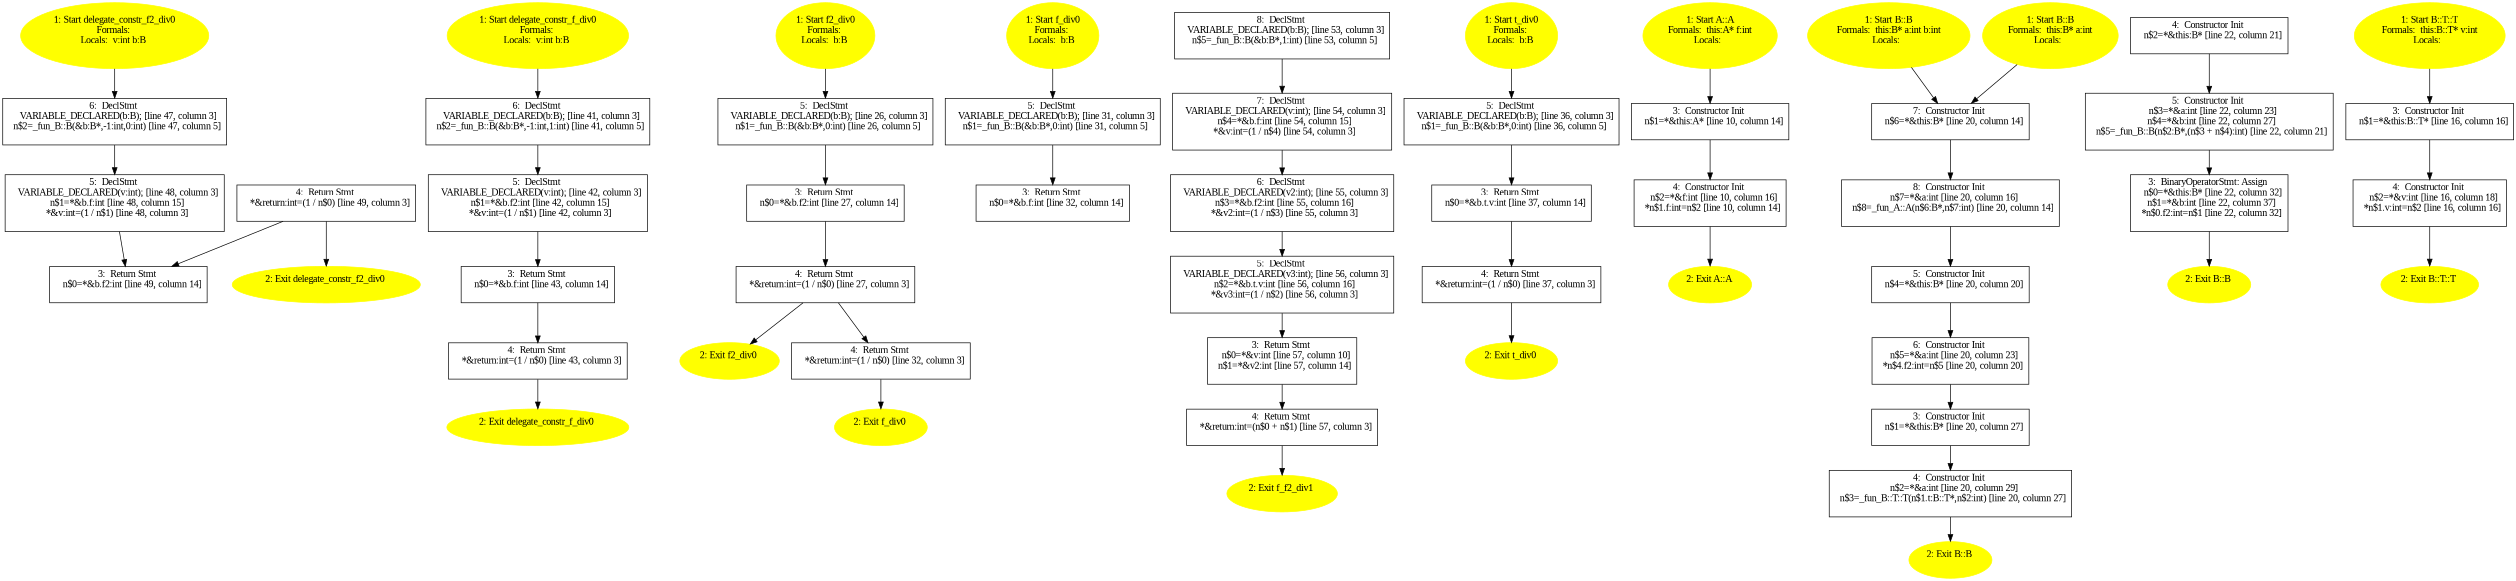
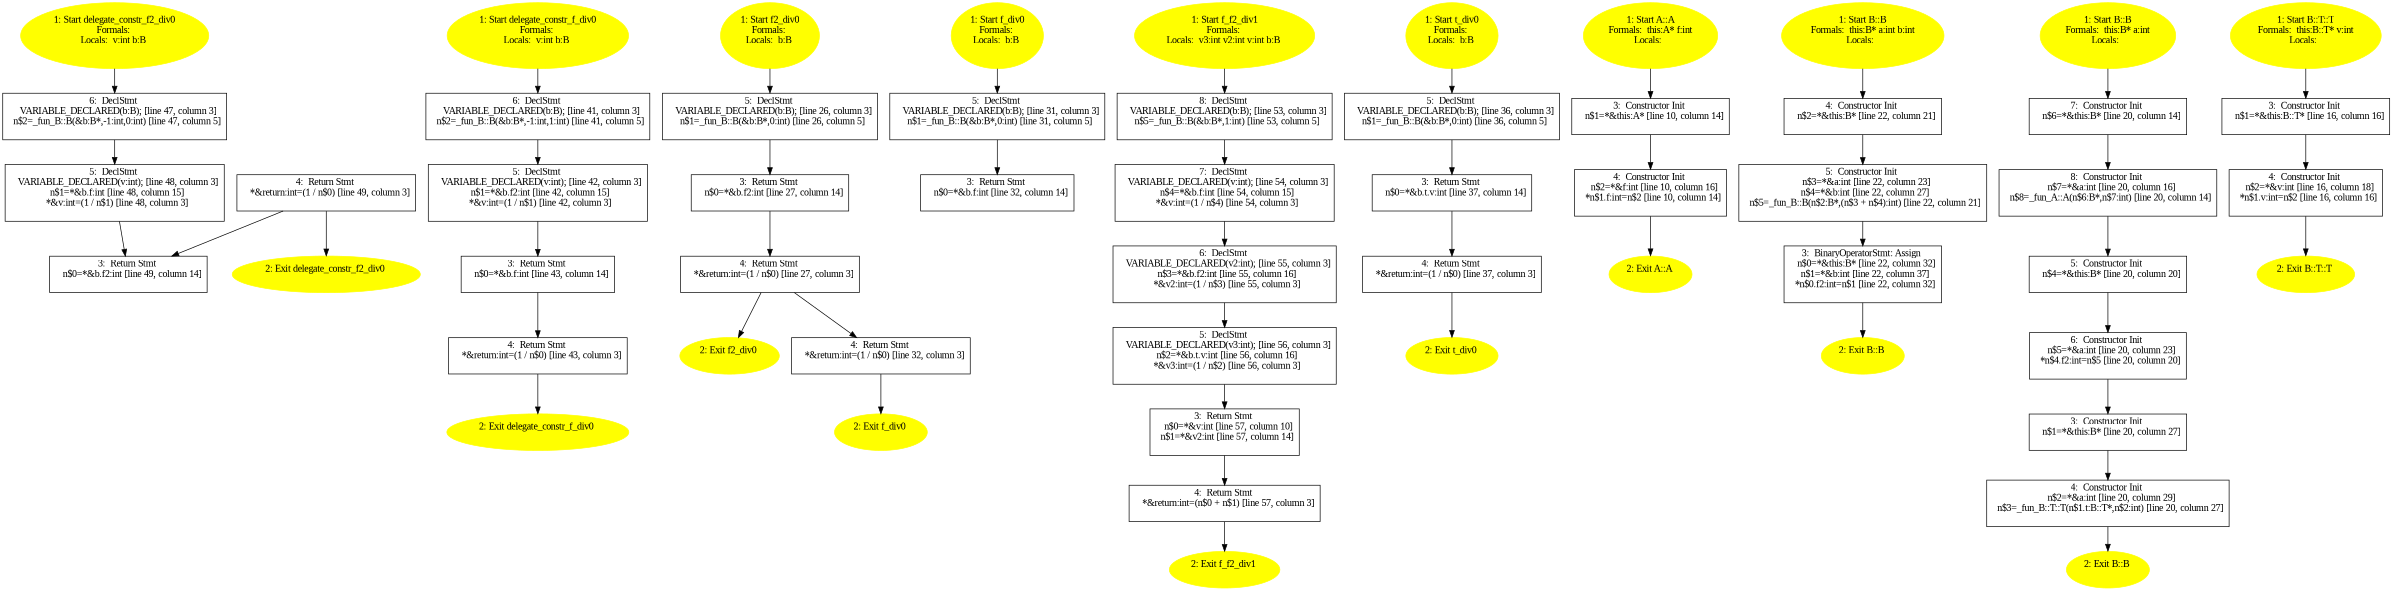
  digraph {
    fontname="Liberation Serif"
    node [fontname="Liberation Serif" shape=box]
    edge [fontname="Liberation Serif"]
    n1 [color=yellow label="1: Start delegate_constr_f2_div0\nFormals: \nLocals:  v:int b:B \n  " style=filled shape=""]
    n2 [label="6:  DeclStmt \n   VARIABLE_DECLARED(b:B); [line 47, column 3]\n  n$2=_fun_B::B(&b:B*,-1:int,0:int) [line 47, column 5]\n "]
    n3 [label="5:  DeclStmt \n   VARIABLE_DECLARED(v:int); [line 48, column 3]\n  n$1=*&b.f:int [line 48, column 15]\n  *&v:int=(1 / n$1) [line 48, column 3]\n "]
    n4 [label="3:  Return Stmt \n   n$0=*&b.f2:int [line 49, column 14]\n "]
    n5 [color=yellow label="2: Exit delegate_constr_f2_div0 \n  " style=filled shape=""]
    n6 [label="4:  Return Stmt \n   *&return:int=(1 / n$0) [line 49, column 3]\n "]
    n7 [color=yellow label="1: Start delegate_constr_f_div0\nFormals: \nLocals:  v:int b:B \n  " style=filled shape=""]
    n8 [label="6:  DeclStmt \n   VARIABLE_DECLARED(b:B); [line 41, column 3]\n  n$2=_fun_B::B(&b:B*,-1:int,1:int) [line 41, column 5]\n "]
    n9 [label="5:  DeclStmt \n   VARIABLE_DECLARED(v:int); [line 42, column 3]\n  n$1=*&b.f2:int [line 42, column 15]\n  *&v:int=(1 / n$1) [line 42, column 3]\n "]
    n10 [label="3:  Return Stmt \n   n$0=*&b.f:int [line 43, column 14]\n "]
    n11 [color=yellow label="2: Exit delegate_constr_f_div0 \n  " style=filled shape=""]
    n12 [label="4:  Return Stmt \n   *&return:int=(1 / n$0) [line 43, column 3]\n "]
    n13 [color=yellow label="1: Start f2_div0\nFormals: \nLocals:  b:B \n  " style=filled shape=""]
    n14 [label="5:  DeclStmt \n   VARIABLE_DECLARED(b:B); [line 26, column 3]\n  n$1=_fun_B::B(&b:B*,0:int) [line 26, column 5]\n "]
    n15 [label="3:  Return Stmt \n   n$0=*&b.f2:int [line 27, column 14]\n "]
    n16 [label="4:  Return Stmt \n   *&return:int=(1 / n$0) [line 27, column 3]\n "]
    n17 [color=yellow label="2: Exit f2_div0 \n  " style=filled shape=""]
    n18 [label="4:  Return Stmt \n   *&return:int=(1 / n$0) [line 32, column 3]\n "]
    n19 [color=yellow label="1: Start f_div0\nFormals: \nLocals:  b:B \n  " style=filled shape=""]
    n20 [label="5:  DeclStmt \n   VARIABLE_DECLARED(b:B); [line 31, column 3]\n  n$1=_fun_B::B(&b:B*,0:int) [line 31, column 5]\n "]
    n21 [label="3:  Return Stmt \n   n$0=*&b.f:int [line 32, column 14]\n "]
    n22 [color=yellow label="2: Exit f_div0 \n  " style=filled shape=""]
+   n23 [color=yellow label="1: Start f_f2_div1\nFormals: \nLocals:  v3:int v2:int v:int b:B \n  " style=filled shape=""]
    n24 [label="8:  DeclStmt \n   VARIABLE_DECLARED(b:B); [line 53, column 3]\n  n$5=_fun_B::B(&b:B*,1:int) [line 53, column 5]\n "]
    n25 [label="7:  DeclStmt \n   VARIABLE_DECLARED(v:int); [line 54, column 3]\n  n$4=*&b.f:int [line 54, column 15]\n  *&v:int=(1 / n$4) [line 54, column 3]\n "]
    n26 [label="6:  DeclStmt \n   VARIABLE_DECLARED(v2:int); [line 55, column 3]\n  n$3=*&b.f2:int [line 55, column 16]\n  *&v2:int=(1 / n$3) [line 55, column 3]\n "]
    n27 [color=yellow label="2: Exit f_f2_div1 \n  " style=filled shape=""]
    n28 [label="3:  Return Stmt \n   n$0=*&v:int [line 57, column 10]\n  n$1=*&v2:int [line 57, column 14]\n "]
    n29 [label="4:  Return Stmt \n   *&return:int=(n$0 + n$1) [line 57, column 3]\n "]
    n30 [label="5:  DeclStmt \n   VARIABLE_DECLARED(v3:int); [line 56, column 3]\n  n$2=*&b.t.v:int [line 56, column 16]\n  *&v3:int=(1 / n$2) [line 56, column 3]\n "]
    n31 [color=yellow label="1: Start t_div0\nFormals: \nLocals:  b:B \n  " style=filled shape=""]
    n32 [label="5:  DeclStmt \n   VARIABLE_DECLARED(b:B); [line 36, column 3]\n  n$1=_fun_B::B(&b:B*,0:int) [line 36, column 5]\n "]
    n33 [label="3:  Return Stmt \n   n$0=*&b.t.v:int [line 37, column 14]\n "]
    n34 [label="4:  Return Stmt \n   *&return:int=(1 / n$0) [line 37, column 3]\n "]
    n35 [color=yellow label="2: Exit t_div0 \n  " style=filled shape=""]
    n36 [color=yellow label="1: Start A::A\nFormals:  this:A* f:int\nLocals:  \n  " style=filled shape=""]
    n37 [label="3:  Constructor Init \n   n$1=*&this:A* [line 10, column 14]\n "]
    n38 [label="4:  Constructor Init \n   n$2=*&f:int [line 10, column 16]\n  *n$1.f:int=n$2 [line 10, column 14]\n "]
    n39 [color=yellow label="2: Exit A::A \n  " style=filled shape=""]
    n40 [color=yellow label="1: Start B::B\nFormals:  this:B* a:int b:int\nLocals:  \n  " style=filled shape=""]
    n41 [label="4:  Constructor Init \n   n$2=*&this:B* [line 22, column 21]\n "]
    n42 [label="5:  Constructor Init \n   n$3=*&a:int [line 22, column 23]\n  n$4=*&b:int [line 22, column 27]\n  n$5=_fun_B::B(n$2:B*,(n$3 + n$4):int) [line 22, column 21]\n "]
    n43 [label="3:  BinaryOperatorStmt: Assign \n   n$0=*&this:B* [line 22, column 32]\n  n$1=*&b:int [line 22, column 37]\n  *n$0.f2:int=n$1 [line 22, column 32]\n "]
    n44 [color=yellow label="2: Exit B::B \n  " style=filled shape=""]
    n45 [color=yellow label="1: Start B::B\nFormals:  this:B* a:int\nLocals:  \n  " style=filled shape=""]
    n46 [label="7:  Constructor Init \n   n$6=*&this:B* [line 20, column 14]\n "]
    n47 [label="8:  Constructor Init \n   n$7=*&a:int [line 20, column 16]\n  n$8=_fun_A::A(n$6:B*,n$7:int) [line 20, column 14]\n "]
    n48 [label="5:  Constructor Init \n   n$4=*&this:B* [line 20, column 20]\n "]
    n49 [color=yellow label="2: Exit B::B \n  " style=filled shape=""]
    n50 [label="3:  Constructor Init \n   n$1=*&this:B* [line 20, column 27]\n "]
    n51 [label="4:  Constructor Init \n   n$2=*&a:int [line 20, column 29]\n  n$3=_fun_B::T::T(n$1.t:B::T*,n$2:int) [line 20, column 27]\n "]
    n52 [label="6:  Constructor Init \n   n$5=*&a:int [line 20, column 23]\n  *n$4.f2:int=n$5 [line 20, column 20]\n "]
    n53 [color=yellow label="1: Start B::T::T\nFormals:  this:B::T* v:int\nLocals:  \n  " style=filled shape=""]
    n54 [label="3:  Constructor Init \n   n$1=*&this:B::T* [line 16, column 16]\n "]
    n55 [label="4:  Constructor Init \n   n$2=*&v:int [line 16, column 18]\n  *n$1.v:int=n$2 [line 16, column 16]\n "]
    n56 [color=yellow label="2: Exit B::T::T \n  " style=filled shape=""]
    n1 -> n2
    n2 -> n3
    n3 -> n4
    n6 -> n4
    n6 -> n5
    n7 -> n8
    n8 -> n9
    n9 -> n10
    n10 -> n12
    n12 -> n11
    n13 -> n14
    n14 -> n15
    n15 -> n16
    n16 -> n17
    n16 -> n18
    n18 -> n22
    n19 -> n20
    n20 -> n21
+   n23 -> n24
    n24 -> n25
    n25 -> n26
    n26 -> n30
    n28 -> n29
    n29 -> n27
    n30 -> n28
    n31 -> n32
    n32 -> n33
    n33 -> n34
    n34 -> n35
    n36 -> n37
    n37 -> n38
    n38 -> n39
-   n40 -> n46
+   n40 -> n41
    n41 -> n42
    n42 -> n43
    n43 -> n44
    n45 -> n46
    n46 -> n47
    n47 -> n48
    n48 -> n52
    n50 -> n51
    n51 -> n49
    n52 -> n50
    n53 -> n54
    n54 -> n55
    n55 -> n56
  }
